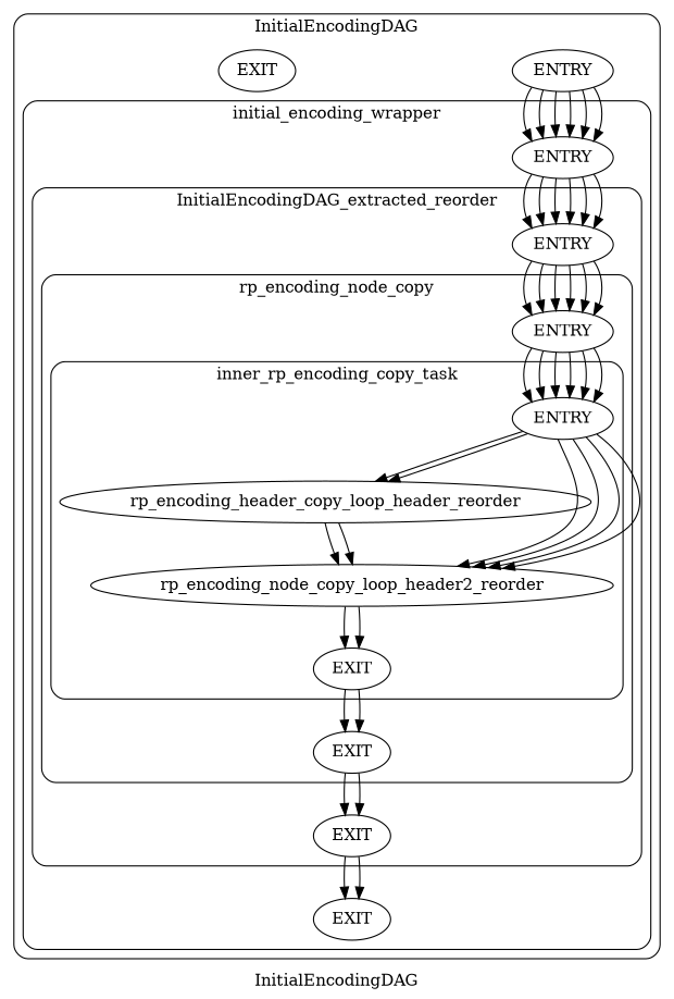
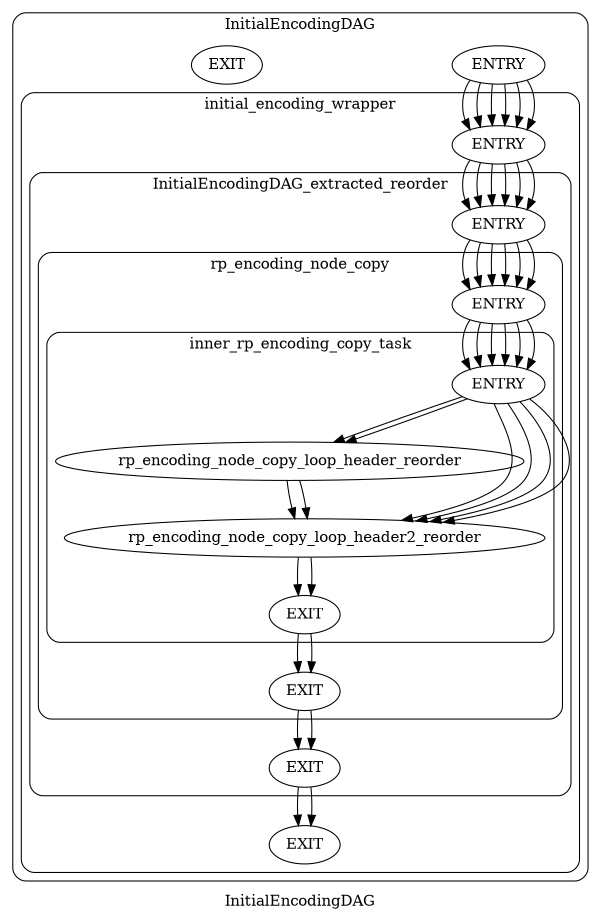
  digraph {
    compound=true
    label=InitialEncodingDAG
    style=rounded
    n1 [label=ENTRY]
-   rp_encoding_node_copy_loop_header_reorder [label=rp_encoding_header_copy_loop_header_reorder]
+   rp_encoding_node_copy_loop_header_reorder
    rp_encoding_node_copy_loop_header2_reorder
    n4 [label=EXIT]
    n5 [label=ENTRY]
    n6 [label=EXIT]
    n7 [label=ENTRY]
    n8 [label=EXIT]
    n9 [label=ENTRY]
    n10 [label=EXIT]
    n11 [label=ENTRY]
    n12 [label=EXIT]
    subgraph cluster_1 {
      n11
      n12
      subgraph cluster_2 {
        label=initial_encoding_wrapper
        n9
        n10
        subgraph cluster_3 {
          label=InitialEncodingDAG_extracted_reorder
          n7
          n8
          subgraph cluster_4 {
            label=rp_encoding_node_copy
            n5
            n6
            subgraph cluster_5 {
              label=inner_rp_encoding_copy_task
              n1
              rp_encoding_node_copy_loop_header_reorder
              rp_encoding_node_copy_loop_header2_reorder
              n4
            }
          }
        }
      }
    }
    n1 -> rp_encoding_node_copy_loop_header_reorder
    n1 -> rp_encoding_node_copy_loop_header_reorder
    n1 -> rp_encoding_node_copy_loop_header2_reorder
    n1 -> rp_encoding_node_copy_loop_header2_reorder
    n1 -> rp_encoding_node_copy_loop_header2_reorder
    n1 -> rp_encoding_node_copy_loop_header2_reorder
    rp_encoding_node_copy_loop_header_reorder -> rp_encoding_node_copy_loop_header2_reorder
    rp_encoding_node_copy_loop_header_reorder -> rp_encoding_node_copy_loop_header2_reorder
    rp_encoding_node_copy_loop_header2_reorder -> n4
    rp_encoding_node_copy_loop_header2_reorder -> n4
    n4 -> n6
    n4 -> n6
    n5 -> n1
    n5 -> n1
    n5 -> n1
    n5 -> n1
    n5 -> n1
    n5 -> n1
    n6 -> n8
    n6 -> n8
    n7 -> n5
    n7 -> n5
    n7 -> n5
    n7 -> n5
    n7 -> n5
    n7 -> n5
    n8 -> n10
    n8 -> n10
    n9 -> n7
    n9 -> n7
    n9 -> n7
    n9 -> n7
    n9 -> n7
    n9 -> n7
    n11 -> n9
    n11 -> n9
    n11 -> n9
    n11 -> n9
    n11 -> n9
    n11 -> n9
  }
